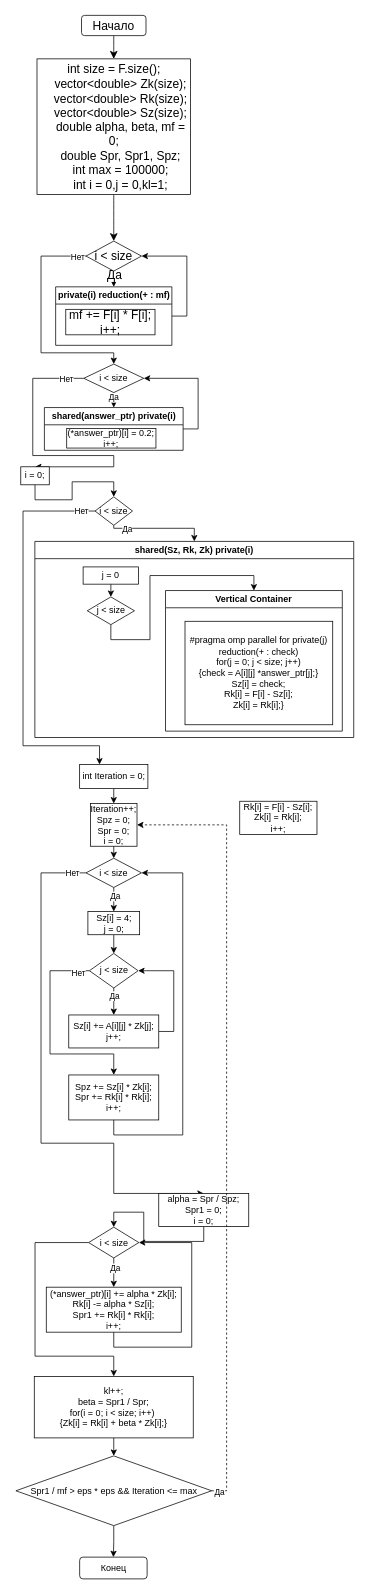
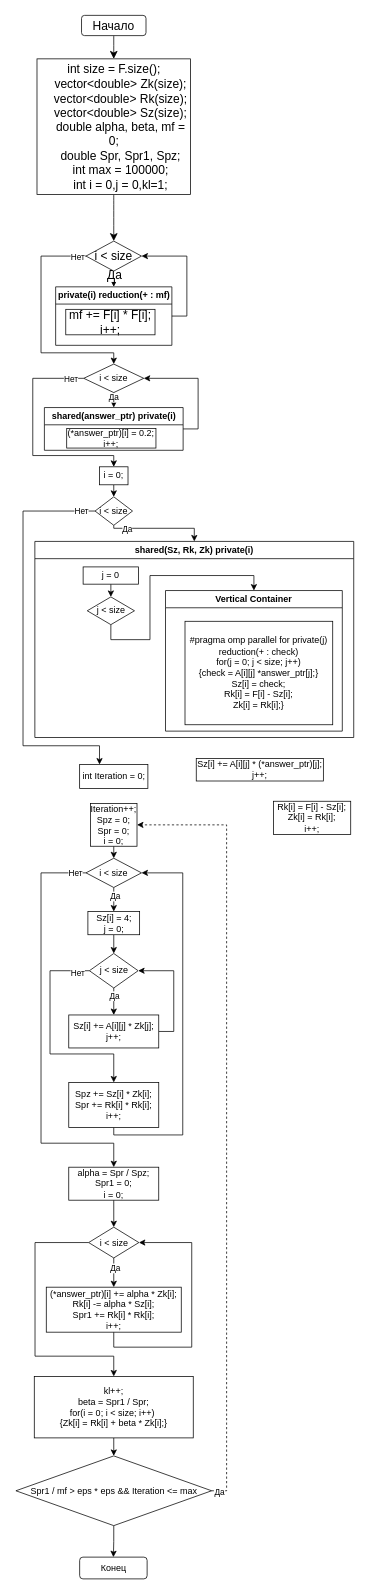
  <mxCell id="0" />
  <mxCell id="1" parent="0" />
  <mxCell id="2" style="edgeStyle=none;curved=1;rounded=0;orthogonalLoop=1;jettySize=auto;html=1;exitX=0.5;exitY=1;exitDx=0;exitDy=0;entryX=0.5;entryY=0;entryDx=0;entryDy=0;fontSize=12;startSize=8;endSize=8;" parent="1" source="3" target="5" edge="1"><mxGeometry relative="1" as="geometry" /></mxCell>
  <mxCell id="3" value="Начало" style="rounded=1;whiteSpace=wrap;html=1;fontSize=16;" parent="1" vertex="1"><mxGeometry x="108" y="20" width="86" height="27" as="geometry" /></mxCell>
  <mxCell id="4" style="edgeStyle=none;curved=1;rounded=0;orthogonalLoop=1;jettySize=auto;html=1;exitX=0.5;exitY=1;exitDx=0;exitDy=0;entryX=0.5;entryY=0;entryDx=0;entryDy=0;fontSize=12;startSize=8;endSize=8;" parent="1" source="5" target="10" edge="1"><mxGeometry relative="1" as="geometry" /></mxCell>
  <mxCell id="5" value="&lt;div&gt;&lt;span style=&quot;background-color: initial;&quot;&gt;int size = F.size();&lt;/span&gt;&lt;/div&gt;&lt;div&gt;&amp;nbsp; &amp;nbsp; vector&amp;lt;double&amp;gt; Zk(size);&lt;/div&gt;&lt;div&gt;&amp;nbsp; &amp;nbsp; vector&amp;lt;double&amp;gt; Rk(size);&lt;/div&gt;&lt;div&gt;&amp;nbsp; &amp;nbsp; vector&amp;lt;double&amp;gt; Sz(size);&lt;/div&gt;&lt;div&gt;&amp;nbsp; &amp;nbsp; double alpha, beta, mf = 0;&lt;/div&gt;&lt;div&gt;&amp;nbsp; &amp;nbsp; double Spr, Spr1, Spz;&lt;/div&gt;&lt;div&gt;&amp;nbsp; &amp;nbsp; int max = 100000;&lt;/div&gt;&lt;div&gt;&amp;nbsp; &amp;nbsp; int i = 0,j = 0,kl=1;&lt;/div&gt;" style="rounded=0;whiteSpace=wrap;html=1;fontSize=16;" parent="1" vertex="1"><mxGeometry x="48.63" y="78" width="204.75" height="181" as="geometry" /></mxCell>
  <mxCell id="6" style="edgeStyle=none;curved=1;rounded=0;orthogonalLoop=1;jettySize=auto;html=1;exitX=0.5;exitY=1;exitDx=0;exitDy=0;entryX=0.5;entryY=0;entryDx=0;entryDy=0;fontSize=12;startSize=8;endSize=8;" parent="1" source="10" target="61" edge="1"><mxGeometry relative="1" as="geometry"><mxPoint x="151" y="410" as="targetPoint" /></mxGeometry></mxCell>
  <mxCell id="7" value="Да" style="edgeLabel;html=1;align=center;verticalAlign=middle;resizable=0;points=[];fontSize=16;" parent="6" vertex="1" connectable="0"><mxGeometry x="-0.551" relative="1" as="geometry"><mxPoint as="offset" /></mxGeometry></mxCell>
  <mxCell id="8" style="edgeStyle=orthogonalEdgeStyle;rounded=0;orthogonalLoop=1;jettySize=auto;html=1;exitX=0;exitY=0.5;exitDx=0;exitDy=0;entryX=0.5;entryY=0;entryDx=0;entryDy=0;" edge="1" parent="1" source="10" target="15"><mxGeometry relative="1" as="geometry"><Array as="points"><mxPoint x="54" y="341" /><mxPoint x="54" y="470" /><mxPoint x="151" y="470" /></Array></mxGeometry></mxCell>
  <mxCell id="9" value="Нет" style="edgeLabel;html=1;align=center;verticalAlign=middle;resizable=0;points=[];" vertex="1" connectable="0" parent="8"><mxGeometry x="-0.919" y="1" relative="1" as="geometry"><mxPoint as="offset" /></mxGeometry></mxCell>
  <mxCell id="10" value="i &amp;lt; size" style="rhombus;whiteSpace=wrap;html=1;fontSize=16;" parent="1" vertex="1"><mxGeometry x="114" y="321" width="74" height="40" as="geometry" /></mxCell>
  <mxCell id="11" style="edgeStyle=orthogonalEdgeStyle;rounded=0;orthogonalLoop=1;jettySize=auto;html=1;exitX=0.5;exitY=1;exitDx=0;exitDy=0;entryX=0.5;entryY=0;entryDx=0;entryDy=0;" edge="1" parent="1" source="15" target="64"><mxGeometry relative="1" as="geometry" /></mxCell>
  <mxCell id="12" value="Да" style="edgeLabel;html=1;align=center;verticalAlign=middle;resizable=0;points=[];" vertex="1" connectable="0" parent="11"><mxGeometry x="-0.41" y="-1" relative="1" as="geometry"><mxPoint as="offset" /></mxGeometry></mxCell>
  <mxCell id="13" style="edgeStyle=orthogonalEdgeStyle;rounded=0;orthogonalLoop=1;jettySize=auto;html=1;exitX=0;exitY=0.5;exitDx=0;exitDy=0;entryX=0.5;entryY=0;entryDx=0;entryDy=0;" edge="1" parent="1" source="15" target="17"><mxGeometry relative="1" as="geometry"><Array as="points"><mxPoint x="43" y="504" /><mxPoint x="43" y="607" /><mxPoint x="151" y="607" /></Array></mxGeometry></mxCell>
  <mxCell id="14" value="Нет" style="edgeLabel;html=1;align=center;verticalAlign=middle;resizable=0;points=[];" vertex="1" connectable="0" parent="13"><mxGeometry x="-0.878" y="1" relative="1" as="geometry"><mxPoint as="offset" /></mxGeometry></mxCell>
  <mxCell id="15" value="i &amp;lt; size" style="rhombus;whiteSpace=wrap;html=1;" vertex="1" parent="1"><mxGeometry x="111" y="485" width="80" height="38" as="geometry" /></mxCell>
  <mxCell id="16" style="edgeStyle=orthogonalEdgeStyle;rounded=0;orthogonalLoop=1;jettySize=auto;html=1;exitX=0.5;exitY=1;exitDx=0;exitDy=0;entryX=0.5;entryY=0;entryDx=0;entryDy=0;" edge="1" parent="1" source="17" target="22"><mxGeometry relative="1" as="geometry" /></mxCell>
- <mxCell id="17" value="i = 0;" style="rounded=0;whiteSpace=wrap;html=1;" vertex="1" parent="1"><mxGeometry x="27" y="622" width="38" height="24" as="geometry" /></mxCell>
+ <mxCell id="17" value="i = 0;" style="rounded=0;whiteSpace=wrap;html=1;" vertex="1" parent="1"><mxGeometry x="132" y="622" width="38" height="24" as="geometry" /></mxCell>
  <mxCell id="18" style="edgeStyle=orthogonalEdgeStyle;rounded=0;orthogonalLoop=1;jettySize=auto;html=1;exitX=0.5;exitY=1;exitDx=0;exitDy=0;entryX=0.5;entryY=0;entryDx=0;entryDy=0;" edge="1" parent="1" source="22" target="68"><mxGeometry relative="1" as="geometry"><mxPoint x="151" y="729" as="targetPoint" /><Array as="points"><mxPoint x="151" y="704" /><mxPoint x="258" y="704" /><mxPoint x="258" y="722" /></Array></mxGeometry></mxCell>
  <mxCell id="19" value="Да" style="edgeLabel;html=1;align=center;verticalAlign=middle;resizable=0;points=[];" vertex="1" connectable="0" parent="18"><mxGeometry x="-0.659" y="-1" relative="1" as="geometry"><mxPoint as="offset" /></mxGeometry></mxCell>
  <mxCell id="20" style="edgeStyle=orthogonalEdgeStyle;rounded=0;orthogonalLoop=1;jettySize=auto;html=1;exitX=0;exitY=0.5;exitDx=0;exitDy=0;entryX=0.5;entryY=0;entryDx=0;entryDy=0;" edge="1" parent="1" source="22"><mxGeometry relative="1" as="geometry"><mxPoint x="107" y="681" as="sourcePoint" /><mxPoint x="132" y="1019" as="targetPoint" /><Array as="points"><mxPoint x="30" y="681" /><mxPoint x="30" y="994" /><mxPoint x="132" y="994" /></Array></mxGeometry></mxCell>
  <mxCell id="21" value="Нет" style="edgeLabel;html=1;align=center;verticalAlign=middle;resizable=0;points=[];" vertex="1" connectable="0" parent="20"><mxGeometry x="-0.93" relative="1" as="geometry"><mxPoint as="offset" /></mxGeometry></mxCell>
  <mxCell id="22" value="i &amp;lt; size" style="rhombus;whiteSpace=wrap;html=1;" vertex="1" parent="1"><mxGeometry x="126.01" y="662" width="50" height="38" as="geometry" /></mxCell>
  <mxCell id="23" style="edgeStyle=orthogonalEdgeStyle;rounded=0;orthogonalLoop=1;jettySize=auto;html=1;exitX=0;exitY=0.5;exitDx=0;exitDy=0;entryX=0.5;entryY=0;entryDx=0;entryDy=0;" edge="1" parent="1"><mxGeometry relative="1" as="geometry"><mxPoint x="119.5" y="787.5" as="sourcePoint" /><Array as="points"><mxPoint x="57" y="788" /><mxPoint x="57" y="893" /><mxPoint x="151" y="893" /></Array></mxGeometry></mxCell>
  <mxCell id="24" style="edgeStyle=orthogonalEdgeStyle;rounded=0;orthogonalLoop=1;jettySize=auto;html=1;exitX=0.5;exitY=1;exitDx=0;exitDy=0;entryX=1;entryY=0.5;entryDx=0;entryDy=0;" edge="1" parent="1"><mxGeometry relative="1" as="geometry"><mxPoint x="182.5" y="787.5" as="targetPoint" /><Array as="points"><mxPoint x="151" y="884" /><mxPoint x="252" y="884" /><mxPoint x="252" y="788" /></Array></mxGeometry></mxCell>
- <mxCell id="25" style="edgeStyle=orthogonalEdgeStyle;rounded=0;orthogonalLoop=1;jettySize=auto;html=1;exitX=0.5;exitY=1;exitDx=0;exitDy=0;entryX=0.5;entryY=0;entryDx=0;entryDy=0;" edge="1" parent="1" source="26" target="28"><mxGeometry relative="1" as="geometry" /></mxCell>
  <mxCell id="26" value="int Iteration = 0;" style="rounded=0;whiteSpace=wrap;html=1;" vertex="1" parent="1"><mxGeometry x="105.51" y="1019" width="91" height="32" as="geometry" /></mxCell>
  <mxCell id="27" style="edgeStyle=orthogonalEdgeStyle;rounded=0;orthogonalLoop=1;jettySize=auto;html=1;exitX=0.5;exitY=1;exitDx=0;exitDy=0;entryX=0.5;entryY=0;entryDx=0;entryDy=0;" edge="1" parent="1" source="28" target="33"><mxGeometry relative="1" as="geometry" /></mxCell>
  <mxCell id="28" value="Iteration++;&lt;br&gt;&lt;span style=&quot;background-color: initial;&quot;&gt;Spz = 0;&lt;/span&gt;&lt;br&gt;&lt;div&gt;Spr = 0;&lt;/div&gt;&lt;div&gt;i = 0;&lt;br&gt;&lt;/div&gt;" style="rounded=0;whiteSpace=wrap;html=1;" vertex="1" parent="1"><mxGeometry x="120" y="1071" width="62" height="57" as="geometry" /></mxCell>
  <mxCell id="29" style="edgeStyle=orthogonalEdgeStyle;rounded=0;orthogonalLoop=1;jettySize=auto;html=1;exitX=0.5;exitY=1;exitDx=0;exitDy=0;entryX=0.5;entryY=0;entryDx=0;entryDy=0;" edge="1" parent="1" source="33" target="40"><mxGeometry relative="1" as="geometry" /></mxCell>
  <mxCell id="30" value="Да" style="edgeLabel;html=1;align=center;verticalAlign=middle;resizable=0;points=[];" vertex="1" connectable="0" parent="29"><mxGeometry x="-0.232" y="1" relative="1" as="geometry"><mxPoint as="offset" /></mxGeometry></mxCell>
  <mxCell id="31" style="edgeStyle=orthogonalEdgeStyle;rounded=0;orthogonalLoop=1;jettySize=auto;html=1;exitX=0;exitY=0.5;exitDx=0;exitDy=0;entryX=0.5;entryY=0;entryDx=0;entryDy=0;" edge="1" parent="1" source="33" target="46"><mxGeometry relative="1" as="geometry"><Array as="points"><mxPoint x="54" y="1164" /><mxPoint x="54" y="1524" /><mxPoint x="151" y="1524" /></Array></mxGeometry></mxCell>
  <mxCell id="32" value="Нет" style="edgeLabel;html=1;align=center;verticalAlign=middle;resizable=0;points=[];" vertex="1" connectable="0" parent="31"><mxGeometry x="-0.947" relative="1" as="geometry"><mxPoint as="offset" /></mxGeometry></mxCell>
  <mxCell id="33" value="i &amp;lt; size" style="rhombus;whiteSpace=wrap;html=1;" vertex="1" parent="1"><mxGeometry x="114" y="1144" width="74" height="39" as="geometry" /></mxCell>
  <mxCell id="34" style="edgeStyle=orthogonalEdgeStyle;rounded=0;orthogonalLoop=1;jettySize=auto;html=1;exitX=0.5;exitY=1;exitDx=0;exitDy=0;entryX=0.5;entryY=0;entryDx=0;entryDy=0;" edge="1" parent="1" source="38" target="42"><mxGeometry relative="1" as="geometry" /></mxCell>
  <mxCell id="35" value="Да" style="edgeLabel;html=1;align=center;verticalAlign=middle;resizable=0;points=[];" vertex="1" connectable="0" parent="34"><mxGeometry x="-0.397" relative="1" as="geometry"><mxPoint as="offset" /></mxGeometry></mxCell>
  <mxCell id="36" style="edgeStyle=orthogonalEdgeStyle;rounded=0;orthogonalLoop=1;jettySize=auto;html=1;exitX=0;exitY=0.5;exitDx=0;exitDy=0;entryX=0.5;entryY=0;entryDx=0;entryDy=0;" edge="1" parent="1" source="38" target="44"><mxGeometry relative="1" as="geometry"><Array as="points"><mxPoint x="66" y="1294" /><mxPoint x="66" y="1405" /><mxPoint x="151" y="1405" /></Array></mxGeometry></mxCell>
  <mxCell id="37" value="Нет" style="edgeLabel;html=1;align=center;verticalAlign=middle;resizable=0;points=[];" vertex="1" connectable="0" parent="36"><mxGeometry x="-0.891" y="2" relative="1" as="geometry"><mxPoint as="offset" /></mxGeometry></mxCell>
  <mxCell id="38" value="j &amp;lt; size" style="rhombus;whiteSpace=wrap;html=1;" vertex="1" parent="1"><mxGeometry x="118.51" y="1271" width="65" height="46" as="geometry" /></mxCell>
  <mxCell id="39" style="edgeStyle=orthogonalEdgeStyle;rounded=0;orthogonalLoop=1;jettySize=auto;html=1;exitX=0.5;exitY=1;exitDx=0;exitDy=0;entryX=0.5;entryY=0;entryDx=0;entryDy=0;" edge="1" parent="1" source="40" target="38"><mxGeometry relative="1" as="geometry" /></mxCell>
  <mxCell id="40" value="Sz[i] = 4;&lt;br&gt;j = 0;" style="rounded=0;whiteSpace=wrap;html=1;" vertex="1" parent="1"><mxGeometry x="116.51" y="1215" width="69" height="31" as="geometry" /></mxCell>
  <mxCell id="41" style="edgeStyle=orthogonalEdgeStyle;rounded=0;orthogonalLoop=1;jettySize=auto;html=1;exitX=1;exitY=0.5;exitDx=0;exitDy=0;entryX=1;entryY=0.5;entryDx=0;entryDy=0;" edge="1" parent="1" source="42" target="38"><mxGeometry relative="1" as="geometry" /></mxCell>
  <mxCell id="42" value="Sz[i] += A[i][j] * Zk[j];&lt;br&gt;j++;" style="rounded=0;whiteSpace=wrap;html=1;" vertex="1" parent="1"><mxGeometry x="91" y="1353" width="120" height="44" as="geometry" /></mxCell>
  <mxCell id="43" style="edgeStyle=orthogonalEdgeStyle;rounded=0;orthogonalLoop=1;jettySize=auto;html=1;exitX=0.5;exitY=1;exitDx=0;exitDy=0;entryX=1;entryY=0.5;entryDx=0;entryDy=0;" edge="1" parent="1" source="44" target="33"><mxGeometry relative="1" as="geometry"><Array as="points"><mxPoint x="151" y="1513" /><mxPoint x="243" y="1513" /><mxPoint x="243" y="1164" /></Array></mxGeometry></mxCell>
- <mxCell id="44" value="&lt;div&gt;Spz += Sz[i] * Zk[i];&lt;/div&gt;&lt;div&gt;Spr += Rk[i] * Rk[i];&lt;/div&gt;&lt;div&gt;i++;&lt;br&gt;&lt;/div&gt;" style="rounded=0;whiteSpace=wrap;html=1;" vertex="1" parent="1"><mxGeometry x="91" y="1433" width="120" height="60" as="geometry" /></mxCell>
+ <mxCell id="44" value="&lt;div&gt;Spz += Sz[i] * Zk[i];&lt;/div&gt;&lt;div&gt;Spr += Rk[i] * Rk[i];&lt;/div&gt;&lt;div&gt;i++;&lt;br&gt;&lt;/div&gt;" style="rounded=0;whiteSpace=wrap;html=1;" vertex="1" parent="1"><mxGeometry x="91" y="1443" width="120" height="60" as="geometry" /></mxCell>
  <mxCell id="45" style="edgeStyle=orthogonalEdgeStyle;rounded=0;orthogonalLoop=1;jettySize=auto;html=1;exitX=0.5;exitY=1;exitDx=0;exitDy=0;entryX=0.5;entryY=0;entryDx=0;entryDy=0;" edge="1" parent="1" source="46" target="50"><mxGeometry relative="1" as="geometry" /></mxCell>
- <mxCell id="46" value="alpha = Spr / Spz;&lt;br&gt;Spr1 = 0;&lt;br&gt;i = 0;" style="rounded=0;whiteSpace=wrap;html=1;" vertex="1" parent="1"><mxGeometry x="211" y="1591" width="120" height="44" as="geometry" /></mxCell>
+ <mxCell id="46" value="alpha = Spr / Spz;&lt;br&gt;Spr1 = 0;&lt;br&gt;i = 0;" style="rounded=0;whiteSpace=wrap;html=1;" vertex="1" parent="1"><mxGeometry x="91" y="1556" width="120" height="44" as="geometry" /></mxCell>
  <mxCell id="47" style="edgeStyle=orthogonalEdgeStyle;rounded=0;orthogonalLoop=1;jettySize=auto;html=1;exitX=0.5;exitY=1;exitDx=0;exitDy=0;entryX=0.5;entryY=0;entryDx=0;entryDy=0;" edge="1" parent="1" source="50" target="52"><mxGeometry relative="1" as="geometry" /></mxCell>
  <mxCell id="48" value="Да" style="edgeLabel;html=1;align=center;verticalAlign=middle;resizable=0;points=[];" vertex="1" connectable="0" parent="47"><mxGeometry x="-0.355" y="1" relative="1" as="geometry"><mxPoint as="offset" /></mxGeometry></mxCell>
  <mxCell id="49" style="edgeStyle=orthogonalEdgeStyle;rounded=0;orthogonalLoop=1;jettySize=auto;html=1;exitX=0;exitY=0.5;exitDx=0;exitDy=0;entryX=0.5;entryY=0;entryDx=0;entryDy=0;" edge="1" parent="1" source="50" target="54"><mxGeometry relative="1" as="geometry"><Array as="points"><mxPoint x="46" y="1656" /><mxPoint x="46" y="1808" /><mxPoint x="151" y="1808" /></Array></mxGeometry></mxCell>
  <mxCell id="50" value="i &amp;lt; size" style="rhombus;whiteSpace=wrap;html=1;" vertex="1" parent="1"><mxGeometry x="117.51" y="1636" width="67" height="41" as="geometry" /></mxCell>
  <mxCell id="51" style="edgeStyle=orthogonalEdgeStyle;rounded=0;orthogonalLoop=1;jettySize=auto;html=1;exitX=0.5;exitY=1;exitDx=0;exitDy=0;entryX=1;entryY=0.5;entryDx=0;entryDy=0;" edge="1" parent="1" source="52" target="50"><mxGeometry relative="1" as="geometry"><Array as="points"><mxPoint x="151" y="1796" /><mxPoint x="255" y="1796" /><mxPoint x="255" y="1656" /></Array></mxGeometry></mxCell>
  <mxCell id="52" value="&lt;div&gt;(*answer_ptr)[i] += alpha * Zk[i];&lt;/div&gt;&lt;div&gt;Rk[i] -= alpha * Sz[i];&lt;/div&gt;&lt;div&gt;Spr1 += Rk[i] * Rk[i];&lt;/div&gt;&lt;div&gt;i++;&lt;/div&gt;" style="rounded=0;whiteSpace=wrap;html=1;" vertex="1" parent="1"><mxGeometry x="61" y="1716" width="180" height="60" as="geometry" /></mxCell>
  <mxCell id="53" style="edgeStyle=orthogonalEdgeStyle;rounded=0;orthogonalLoop=1;jettySize=auto;html=1;exitX=0.5;exitY=1;exitDx=0;exitDy=0;entryX=0.5;entryY=0;entryDx=0;entryDy=0;" edge="1" parent="1" source="54" target="58"><mxGeometry relative="1" as="geometry" /></mxCell>
  <mxCell id="54" value="kl++;&lt;br&gt;beta = Spr1 / Spr;&lt;br&gt;&lt;div&gt;for(i = 0; i &amp;lt; size; i++)&amp;nbsp;&lt;/div&gt;&lt;div&gt;{&lt;span style=&quot;background-color: initial;&quot;&gt;Zk[i] = Rk[i] + beta * Zk[i];}&lt;/span&gt;&lt;/div&gt;" style="rounded=0;whiteSpace=wrap;html=1;" vertex="1" parent="1"><mxGeometry x="45" y="1835" width="212" height="82" as="geometry" /></mxCell>
  <mxCell id="55" style="edgeStyle=orthogonalEdgeStyle;rounded=0;orthogonalLoop=1;jettySize=auto;html=1;exitX=1;exitY=0.5;exitDx=0;exitDy=0;entryX=1;entryY=0.5;entryDx=0;entryDy=0;dashed=1;" edge="1" parent="1" source="58" target="28"><mxGeometry relative="1" as="geometry" /></mxCell>
  <mxCell id="56" value="Да" style="edgeLabel;html=1;align=center;verticalAlign=middle;resizable=0;points=[];" vertex="1" connectable="0" parent="55"><mxGeometry x="-0.98" y="-1" relative="1" as="geometry"><mxPoint as="offset" /></mxGeometry></mxCell>
  <mxCell id="57" style="edgeStyle=orthogonalEdgeStyle;rounded=0;orthogonalLoop=1;jettySize=auto;html=1;exitX=0.5;exitY=1;exitDx=0;exitDy=0;entryX=0.5;entryY=0;entryDx=0;entryDy=0;" edge="1" parent="1" source="58" target="59"><mxGeometry relative="1" as="geometry" /></mxCell>
  <mxCell id="58" value="Spr1 / mf &amp;gt; eps * eps &amp;amp;&amp;amp; Iteration &amp;lt;= max" style="rhombus;whiteSpace=wrap;html=1;" vertex="1" parent="1"><mxGeometry x="20.51" y="1941" width="261.01" height="93" as="geometry" /></mxCell>
  <mxCell id="59" value="Конец" style="rounded=1;whiteSpace=wrap;html=1;" vertex="1" parent="1"><mxGeometry x="105.51" y="2076" width="90" height="29" as="geometry" /></mxCell>
  <mxCell id="60" style="edgeStyle=orthogonalEdgeStyle;rounded=0;orthogonalLoop=1;jettySize=auto;html=1;exitX=1;exitY=0.5;exitDx=0;exitDy=0;entryX=1;entryY=0.5;entryDx=0;entryDy=0;" edge="1" parent="1" source="61" target="10"><mxGeometry relative="1" as="geometry" /></mxCell>
  <mxCell id="61" value="private(i) reduction(+ : mf)" style="swimlane;whiteSpace=wrap;html=1;" vertex="1" parent="1"><mxGeometry x="73.51" y="382" width="155" height="78" as="geometry" /></mxCell>
  <mxCell id="62" value="mf += F[i] * F[i];&lt;br&gt;i++;" style="rounded=0;whiteSpace=wrap;html=1;fontSize=16;" vertex="1" parent="61"><mxGeometry x="13.5" y="30" width="119" height="34" as="geometry" /></mxCell>
  <mxCell id="63" style="edgeStyle=orthogonalEdgeStyle;rounded=0;orthogonalLoop=1;jettySize=auto;html=1;exitX=1;exitY=0.5;exitDx=0;exitDy=0;entryX=1;entryY=0.5;entryDx=0;entryDy=0;" edge="1" parent="1" source="64" target="15"><mxGeometry relative="1" as="geometry" /></mxCell>
  <mxCell id="64" value="shared(answer_ptr) private(i)" style="swimlane;whiteSpace=wrap;html=1;" vertex="1" parent="1"><mxGeometry x="58.51" y="543" width="185" height="57" as="geometry" /></mxCell>
  <mxCell id="65" value="(*answer_ptr)[i] = 0.2;&lt;br&gt;i++;" style="rounded=0;whiteSpace=wrap;html=1;" vertex="1" parent="64"><mxGeometry x="29.75" y="28" width="119" height="26" as="geometry" /></mxCell>
- <mxCell id="67" value="&lt;div&gt;Rk[i] = F[i] - Sz[i];&lt;/div&gt;&lt;div&gt;Zk[i] = Rk[i];&lt;/div&gt;&lt;div&gt;i++;&lt;br&gt;&lt;/div&gt;" style="rounded=0;whiteSpace=wrap;html=1;" vertex="1" parent="1"><mxGeometry x="319" y="1068" width="103" height="44.26" as="geometry" /></mxCell>
+ <mxCell id="66" value="Sz[i] += A[i][j] * (*answer_ptr)[j];&lt;br&gt;j++;" style="rounded=0;whiteSpace=wrap;html=1;" vertex="1" parent="1"><mxGeometry x="261" y="1011" width="169.5" height="30" as="geometry" /></mxCell>
+ <mxCell id="67" value="&lt;div&gt;Rk[i] = F[i] - Sz[i];&lt;/div&gt;&lt;div&gt;Zk[i] = Rk[i];&lt;/div&gt;&lt;div&gt;i++;&lt;br&gt;&lt;/div&gt;" style="rounded=0;whiteSpace=wrap;html=1;" vertex="1" parent="1"><mxGeometry x="364" y="1068" width="103" height="44.26" as="geometry" /></mxCell>
  <mxCell id="68" value="shared(Sz, Rk, Zk) private(i)" style="swimlane;whiteSpace=wrap;html=1;" vertex="1" parent="1"><mxGeometry x="45.77" y="721.5" width="425.23" height="261.5" as="geometry" /></mxCell>
  <mxCell id="69" style="edgeStyle=orthogonalEdgeStyle;rounded=0;orthogonalLoop=1;jettySize=auto;html=1;exitX=0.5;exitY=1;exitDx=0;exitDy=0;entryX=0.5;entryY=0;entryDx=0;entryDy=0;" edge="1" parent="68" source="70" target="73"><mxGeometry relative="1" as="geometry" /></mxCell>
  <mxCell id="70" value="j &amp;lt; size" style="rhombus;whiteSpace=wrap;html=1;" vertex="1" parent="68"><mxGeometry x="69.87" y="74" width="63" height="37" as="geometry" /></mxCell>
  <mxCell id="71" style="edgeStyle=orthogonalEdgeStyle;rounded=0;orthogonalLoop=1;jettySize=auto;html=1;exitX=0.5;exitY=1;exitDx=0;exitDy=0;entryX=0.5;entryY=0;entryDx=0;entryDy=0;" edge="1" parent="68" source="72" target="70"><mxGeometry relative="1" as="geometry" /></mxCell>
  <mxCell id="72" value="j = 0" style="rounded=0;whiteSpace=wrap;html=1;" vertex="1" parent="68"><mxGeometry x="64.37" y="34" width="74" height="23" as="geometry" /></mxCell>
  <mxCell id="73" value="Vertical Container" style="swimlane;whiteSpace=wrap;html=1;" vertex="1" parent="68"><mxGeometry x="174.23" y="65.5" width="235.77" height="187.5" as="geometry" /></mxCell>
  <mxCell id="74" value="&lt;div&gt;#pragma omp parallel for private(j) reduction(+ : check)&lt;/div&gt;&lt;div&gt;for(j = 0; j &amp;lt; size; j++)&lt;/div&gt;&lt;div&gt;{&lt;span style=&quot;background-color: initial;&quot;&gt;check = A[i][j] *answer_ptr[j];&lt;/span&gt;&lt;span style=&quot;background-color: initial;&quot;&gt;}&lt;/span&gt;&lt;/div&gt;&lt;div&gt;Sz[i] = check;&lt;/div&gt;&lt;div&gt;Rk[i] = F[i] - Sz[i];&lt;/div&gt;&lt;div&gt;Zk[i] = Rk[i];}&lt;/div&gt;" style="rounded=0;whiteSpace=wrap;html=1;" vertex="1" parent="73"><mxGeometry x="26" y="41" width="197" height="138" as="geometry" /></mxCell>
